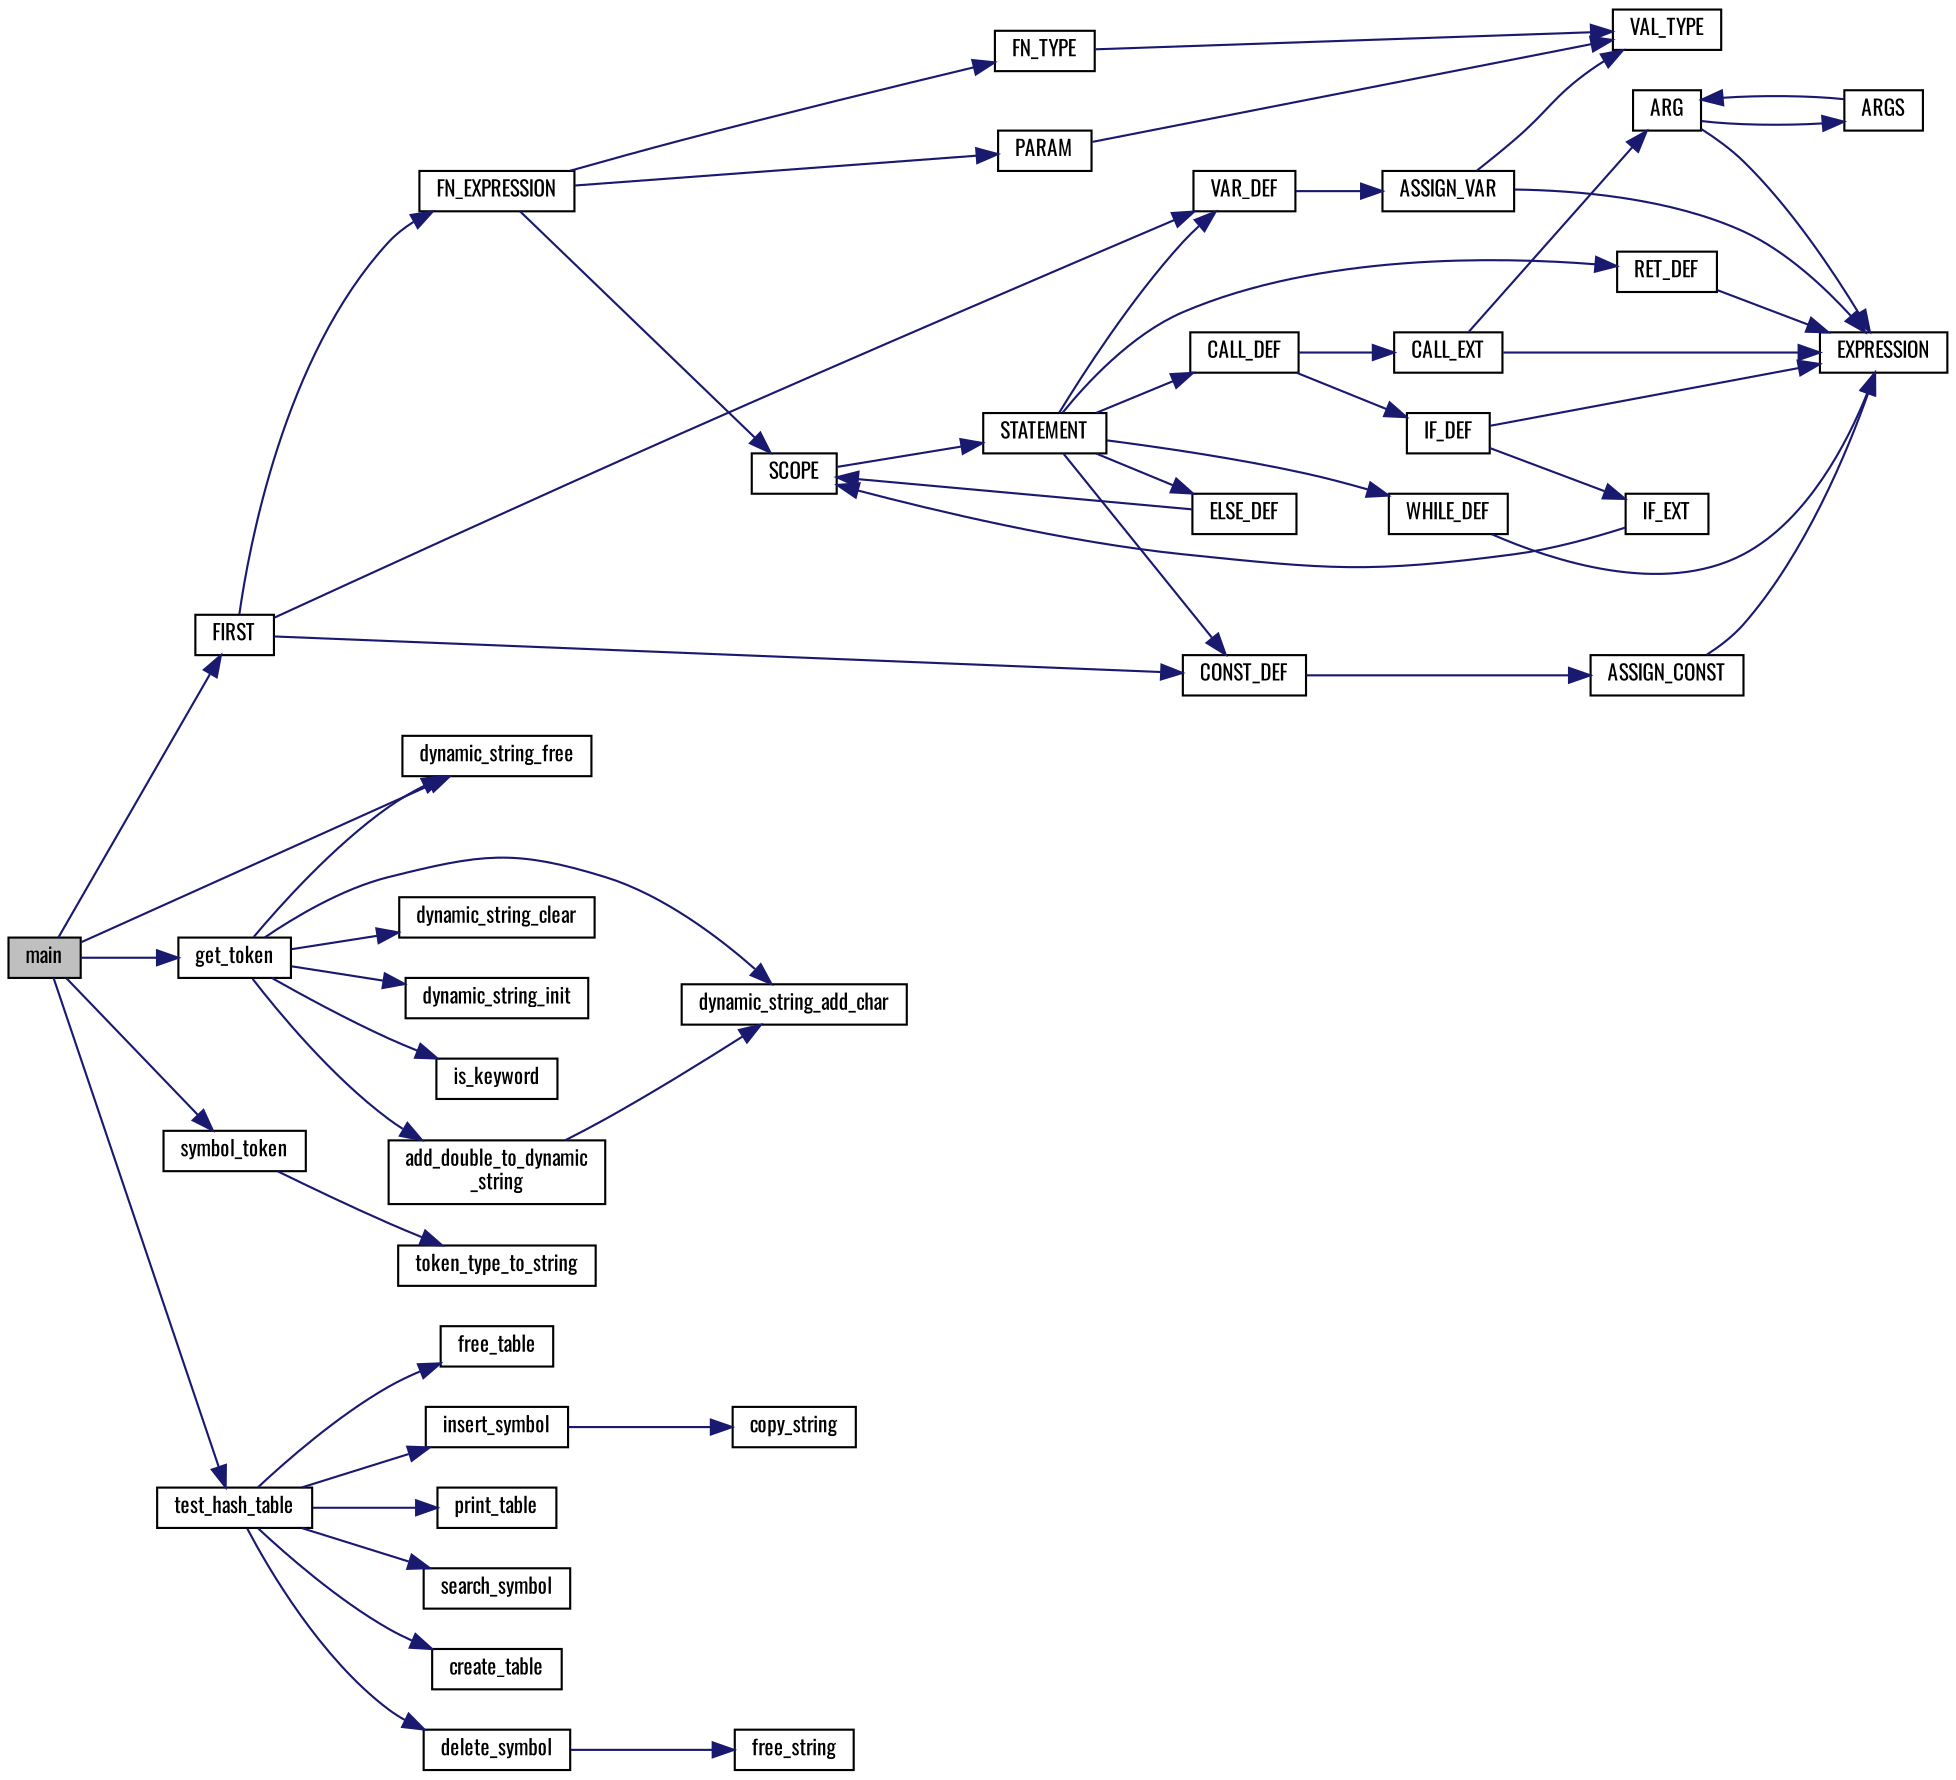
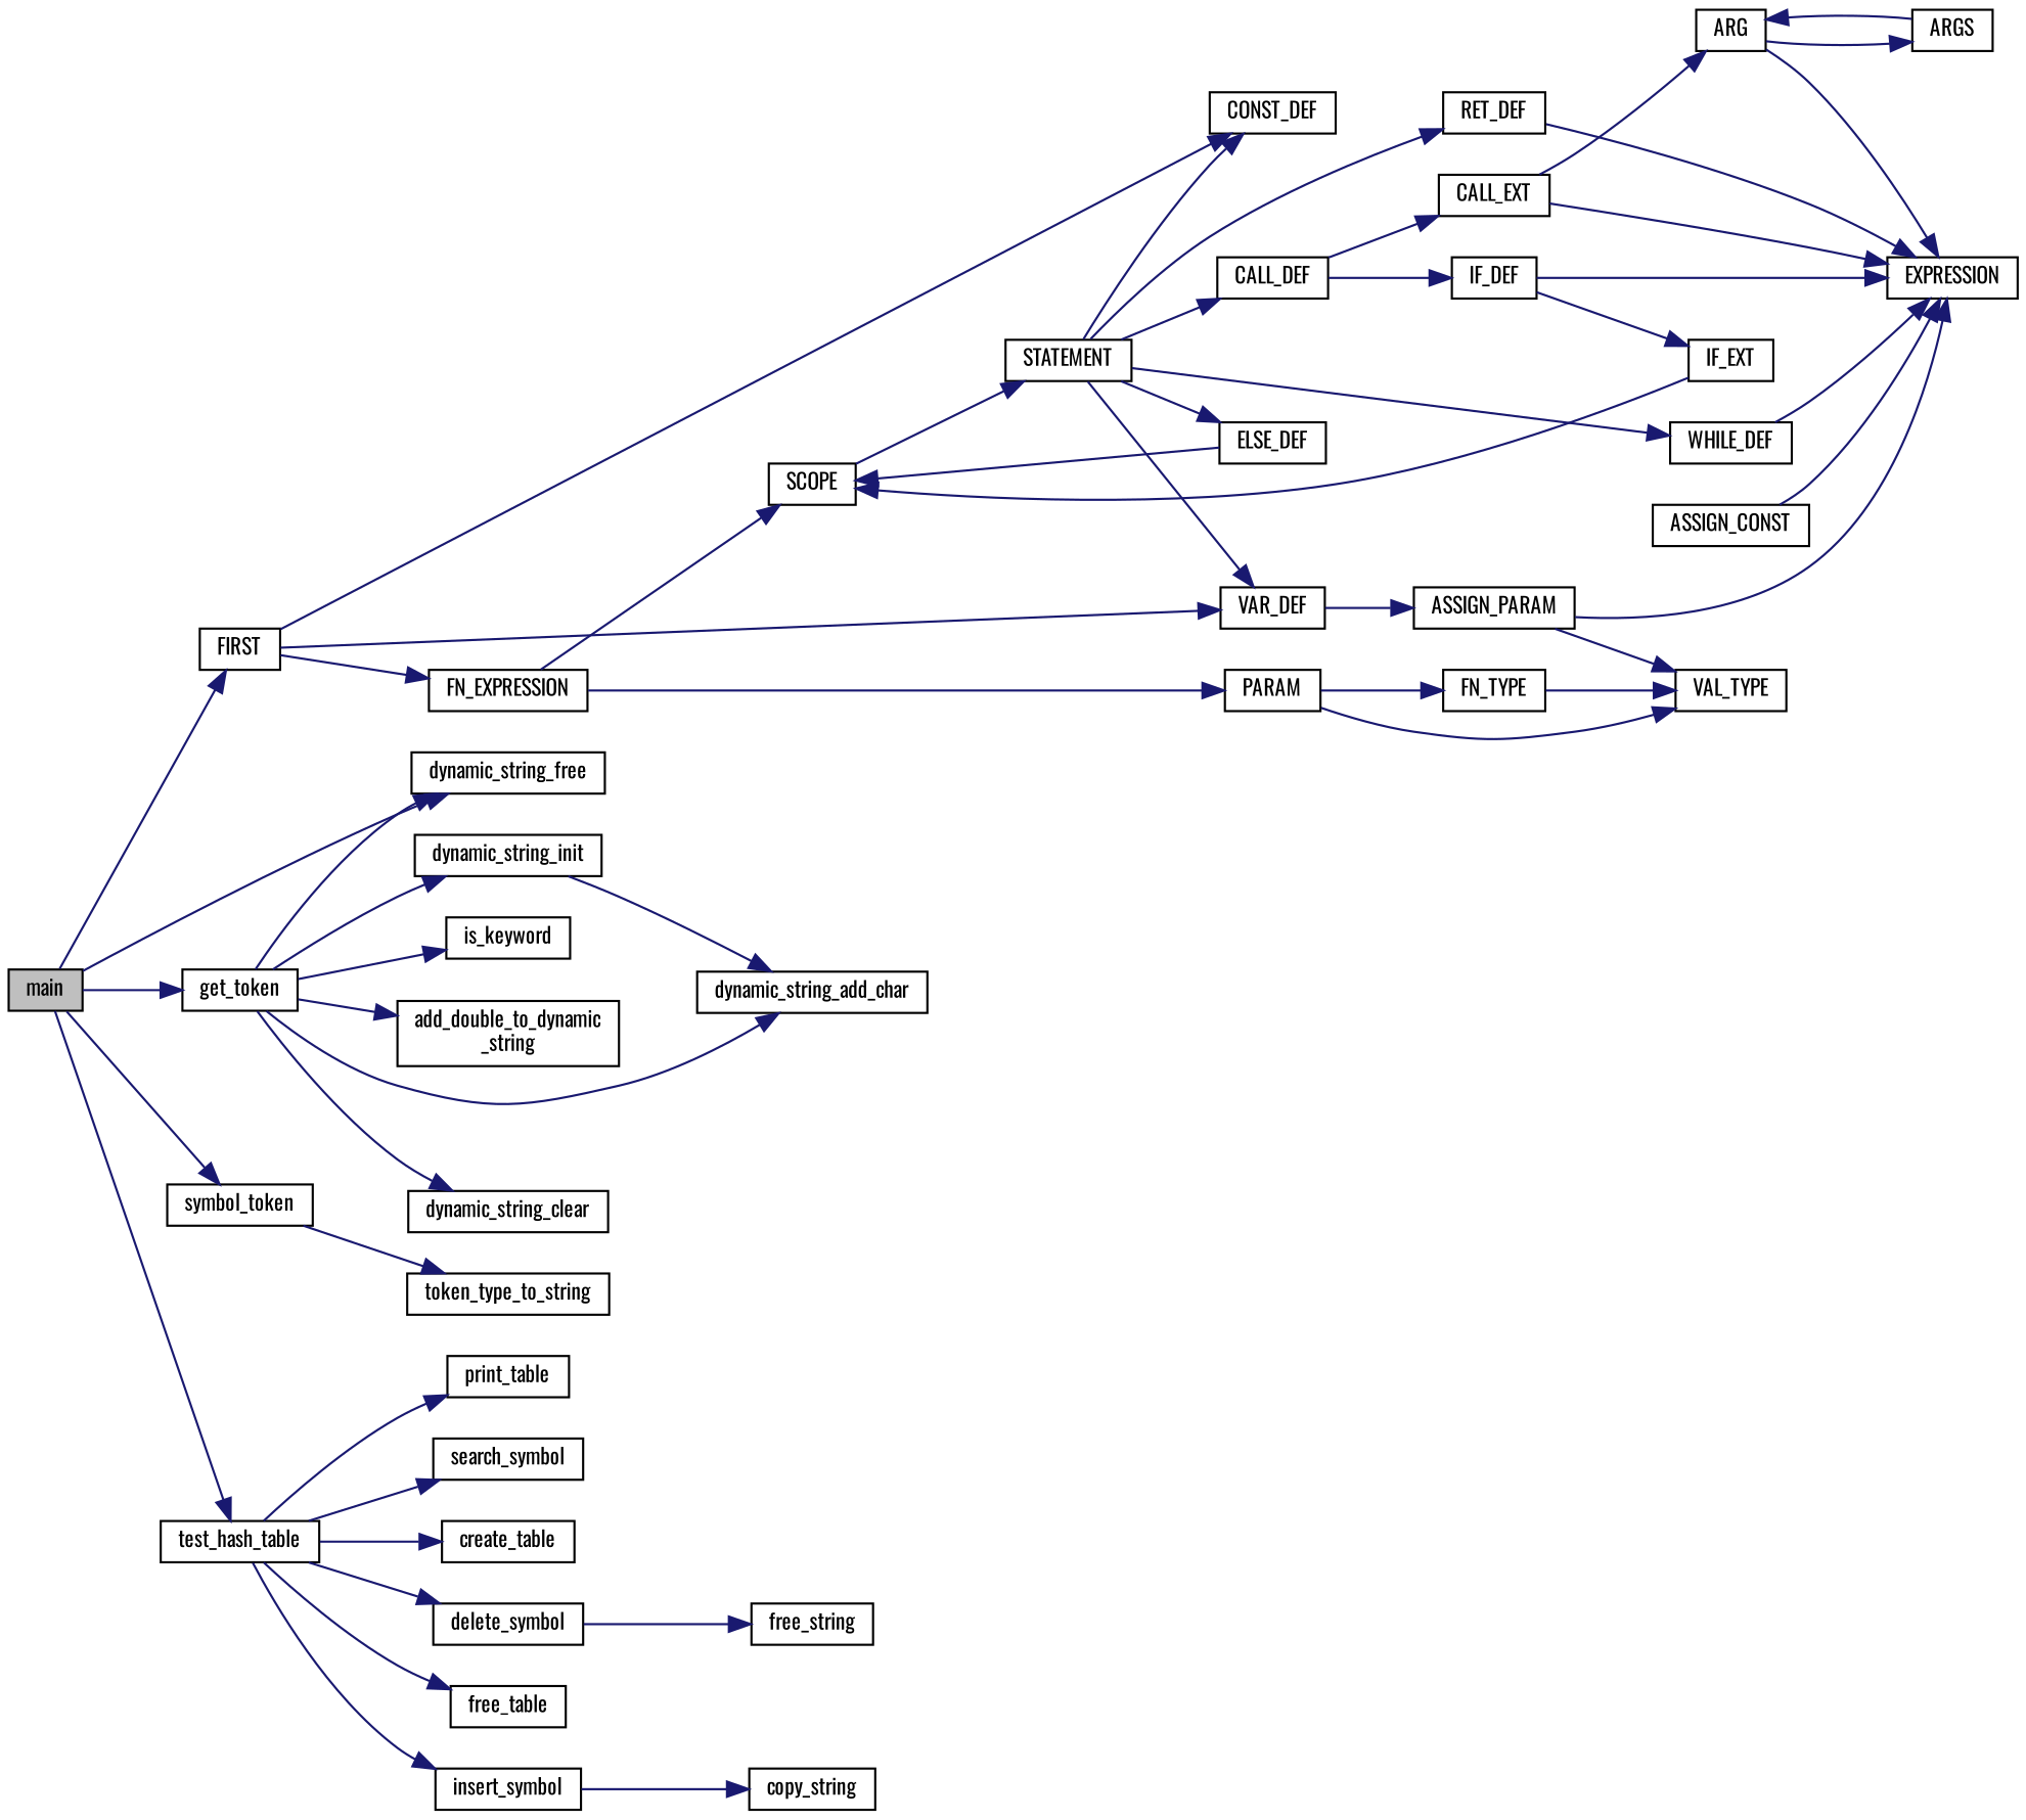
  digraph {
    fontname=Oswald
    rankdir=LR
    node [color=black fillcolor=white fontname=Oswald fontsize=10 shape=record style=filled]
    edge [color=midnightblue fontname=Oswald fontsize=10 labelfontname=Helvetica labelfontsize=10 style=solid]
    n1 [fillcolor=grey75 fontcolor=black height=0.2 label=main width=0.4]
    n2 [height=0.2 label=dynamic_string_free width=0.4]
    n3 [height=0.2 label=FIRST width=0.4]
    n4 [height=0.2 label=get_token width=0.4]
    n5 [height=0.2 label=symbol_token width=0.4]
    n6 [height=0.2 label=test_hash_table width=0.4]
    n7 [height=0.2 label=CONST_DEF width=0.4]
    n8 [height=0.2 label=FN_EXPRESSION width=0.4]
    n9 [height=0.2 label=VAR_DEF width=0.4]
    n10 [height=0.2 label="add_double_to_dynamic\l_string" width=0.4]
    n11 [height=0.2 label=dynamic_string_add_char width=0.4]
    n12 [height=0.2 label=dynamic_string_clear width=0.4]
    n13 [height=0.2 label=dynamic_string_init width=0.4]
    n14 [height=0.2 label=is_keyword width=0.4]
    n15 [height=0.2 label=token_type_to_string width=0.4]
    n16 [height=0.2 label=create_table width=0.4]
    n17 [height=0.2 label=delete_symbol width=0.4]
    n18 [height=0.2 label=free_table width=0.4]
    n19 [height=0.2 label=insert_symbol width=0.4]
    n20 [height=0.2 label=print_table width=0.4]
    n21 [height=0.2 label=search_symbol width=0.4]
    n22 [height=0.2 label=ASSIGN_CONST width=0.4]
    n23 [height=0.2 label=FN_TYPE width=0.4]
    n24 [height=0.2 label=PARAM width=0.4]
    n25 [height=0.2 label=SCOPE width=0.4]
-   n26 [height=0.2 label=ASSIGN_VAR width=0.4]
+   n26 [height=0.2 label=ASSIGN_PARAM width=0.4]
    n27 [height=0.2 label=EXPRESSION width=0.4]
    n28 [height=0.2 label=VAL_TYPE width=0.4]
    n29 [height=0.2 label=STATEMENT width=0.4]
    n30 [height=0.2 label=CALL_DEF width=0.4]
    n31 [height=0.2 label=ELSE_DEF width=0.4]
    n32 [height=0.2 label=RET_DEF width=0.4]
    n33 [height=0.2 label=WHILE_DEF width=0.4]
    n34 [height=0.2 label=IF_DEF width=0.4]
    n35 [height=0.2 label=CALL_EXT width=0.4]
    n36 [height=0.2 label=IF_EXT width=0.4]
    n37 [height=0.2 label=ARG width=0.4]
    n38 [height=0.2 label=ARGS width=0.4]
    n39 [height=0.2 label=free_string width=0.4]
    n40 [height=0.2 label=copy_string width=0.4]
    n1 -> n2
    n1 -> n3
    n1 -> n4
    n1 -> n5
    n1 -> n6
    n3 -> n7
    n3 -> n8
    n3 -> n9
    n4 -> n2
    n4 -> n10
    n4 -> n11
    n4 -> n12
    n4 -> n13
    n4 -> n14
    n5 -> n15
    n6 -> n16
    n6 -> n17
    n6 -> n18
    n6 -> n19
    n6 -> n20
    n6 -> n21
-   n7 -> n22
-   n8 -> n23
+   n24 -> n23
    n8 -> n24
    n8 -> n25
    n9 -> n26
-   n10 -> n11
+   n13 -> n11
    n17 -> n39
    n19 -> n40
    n22 -> n27
    n23 -> n28
    n24 -> n28
    n25 -> n29
    n26 -> n27
    n26 -> n28
    n29 -> n7
    n29 -> n9
    n29 -> n30
    n29 -> n31
    n29 -> n32
    n29 -> n33
    n30 -> n34
    n30 -> n35
    n31 -> n25
    n32 -> n27
    n33 -> n27
    n34 -> n27
    n34 -> n36
    n35 -> n27
    n35 -> n37
    n36 -> n25
    n37 -> n27
    n37 -> n38
    n38 -> n37
  }
